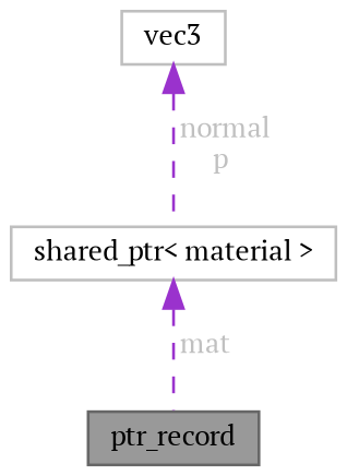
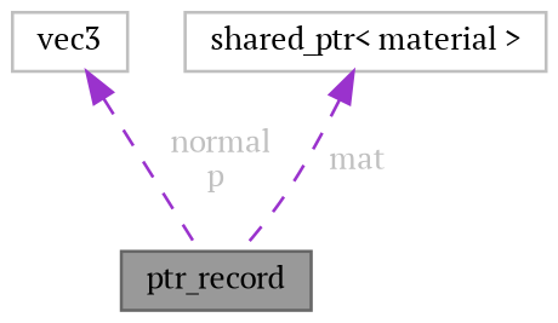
  digraph {
    fontname="PT Serif"
    node [color=grey75 fillcolor=white fontname="PT Serif" fontsize=10 shape=box style=filled]
    edge [color=darkorchid3 dir=back fontcolor=grey fontname="PT Serif" fontsize=10 labelfontname=Helvetica labelfontsize=10 style=dashed]
    n1 [color=gray40 fillcolor=grey60 fontcolor=black height=0.2 label=ptr_record width=0.4]
    n2 [height=0.2 label=vec3 width=0.4]
    n3 [height=0.2 label="shared_ptr\< material \>" width=0.4]
-   n2 -> n3 [label=" normal\np"]
+   n2 -> n1 [label=" normal\np"]
    n3 -> n1 [label=" mat"]
  }
